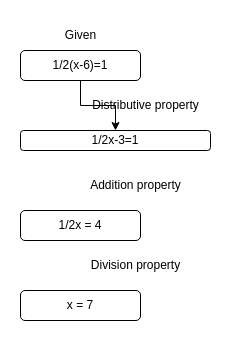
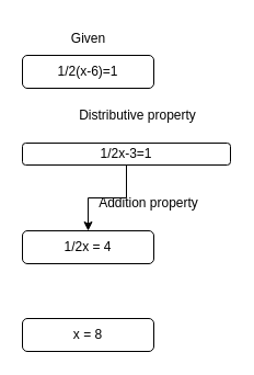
  <mxCell id="0" />
  <mxCell id="1" parent="0" />
- <mxCell id="2" value="" style="edgeStyle=orthogonalEdgeStyle;rounded=0;orthogonalLoop=1;jettySize=auto;html=1;" edge="1" parent="1" source="3" target="6"><mxGeometry relative="1" as="geometry" /></mxCell>
  <mxCell id="3" value="1/2(x-6)=1" style="rounded=1;whiteSpace=wrap;html=1;" vertex="1" parent="1"><mxGeometry x="20" y="50" width="120" height="30" as="geometry" /></mxCell>
  <mxCell id="4" value="Given" style="text;html=1;align=center;verticalAlign=middle;resizable=0;points=[];autosize=1;strokeColor=none;fillColor=none;" vertex="1" parent="1"><mxGeometry x="55" y="20" width="50" height="30" as="geometry" /></mxCell>
+ <mxCell id="5" style="edgeStyle=orthogonalEdgeStyle;rounded=0;orthogonalLoop=1;jettySize=auto;html=1;exitX=0.5;exitY=1;exitDx=0;exitDy=0;entryX=0.5;entryY=0;entryDx=0;entryDy=0;" edge="1" parent="1" source="6" target="8"><mxGeometry relative="1" as="geometry" /></mxCell>
  <mxCell id="6" value="1/2x-3=1" style="rounded=1;whiteSpace=wrap;html=1;" vertex="1" parent="1"><mxGeometry x="20" y="130" width="190" height="20" as="geometry" /></mxCell>
- <mxCell id="7" value="Distributive property" style="text;html=1;align=center;verticalAlign=middle;resizable=0;points=[];autosize=1;strokeColor=none;fillColor=none;" vertex="1" parent="1"><mxGeometry x="80" y="90" width="130" height="30" as="geometry" /></mxCell>
+ <mxCell id="7" value="Distributive property" style="text;html=1;align=center;verticalAlign=middle;resizable=0;points=[];autosize=1;strokeColor=none;fillColor=none;" vertex="1" parent="1"><mxGeometry x="60" y="90" width="130" height="30" as="geometry" /></mxCell>
  <mxCell id="8" value="1/2x = 4" style="rounded=1;whiteSpace=wrap;html=1;" vertex="1" parent="1"><mxGeometry x="20" y="210" width="120" height="30" as="geometry" /></mxCell>
  <mxCell id="9" value="Addition property" style="text;html=1;align=center;verticalAlign=middle;resizable=0;points=[];autosize=1;strokeColor=none;fillColor=none;" vertex="1" parent="1"><mxGeometry x="80" y="170" width="110" height="30" as="geometry" /></mxCell>
- <mxCell id="10" value="x = 7" style="rounded=1;whiteSpace=wrap;html=1;" vertex="1" parent="1"><mxGeometry x="20" y="290" width="120" height="30" as="geometry" /></mxCell>
- <mxCell id="11" value="Division property" style="text;html=1;align=center;verticalAlign=middle;resizable=0;points=[];autosize=1;strokeColor=none;fillColor=none;" vertex="1" parent="1"><mxGeometry x="80" y="250" width="110" height="30" as="geometry" /></mxCell>
+ <mxCell id="10" value="x = 8" style="rounded=1;whiteSpace=wrap;html=1;" vertex="1" parent="1"><mxGeometry x="20" y="290" width="120" height="30" as="geometry" /></mxCell>
